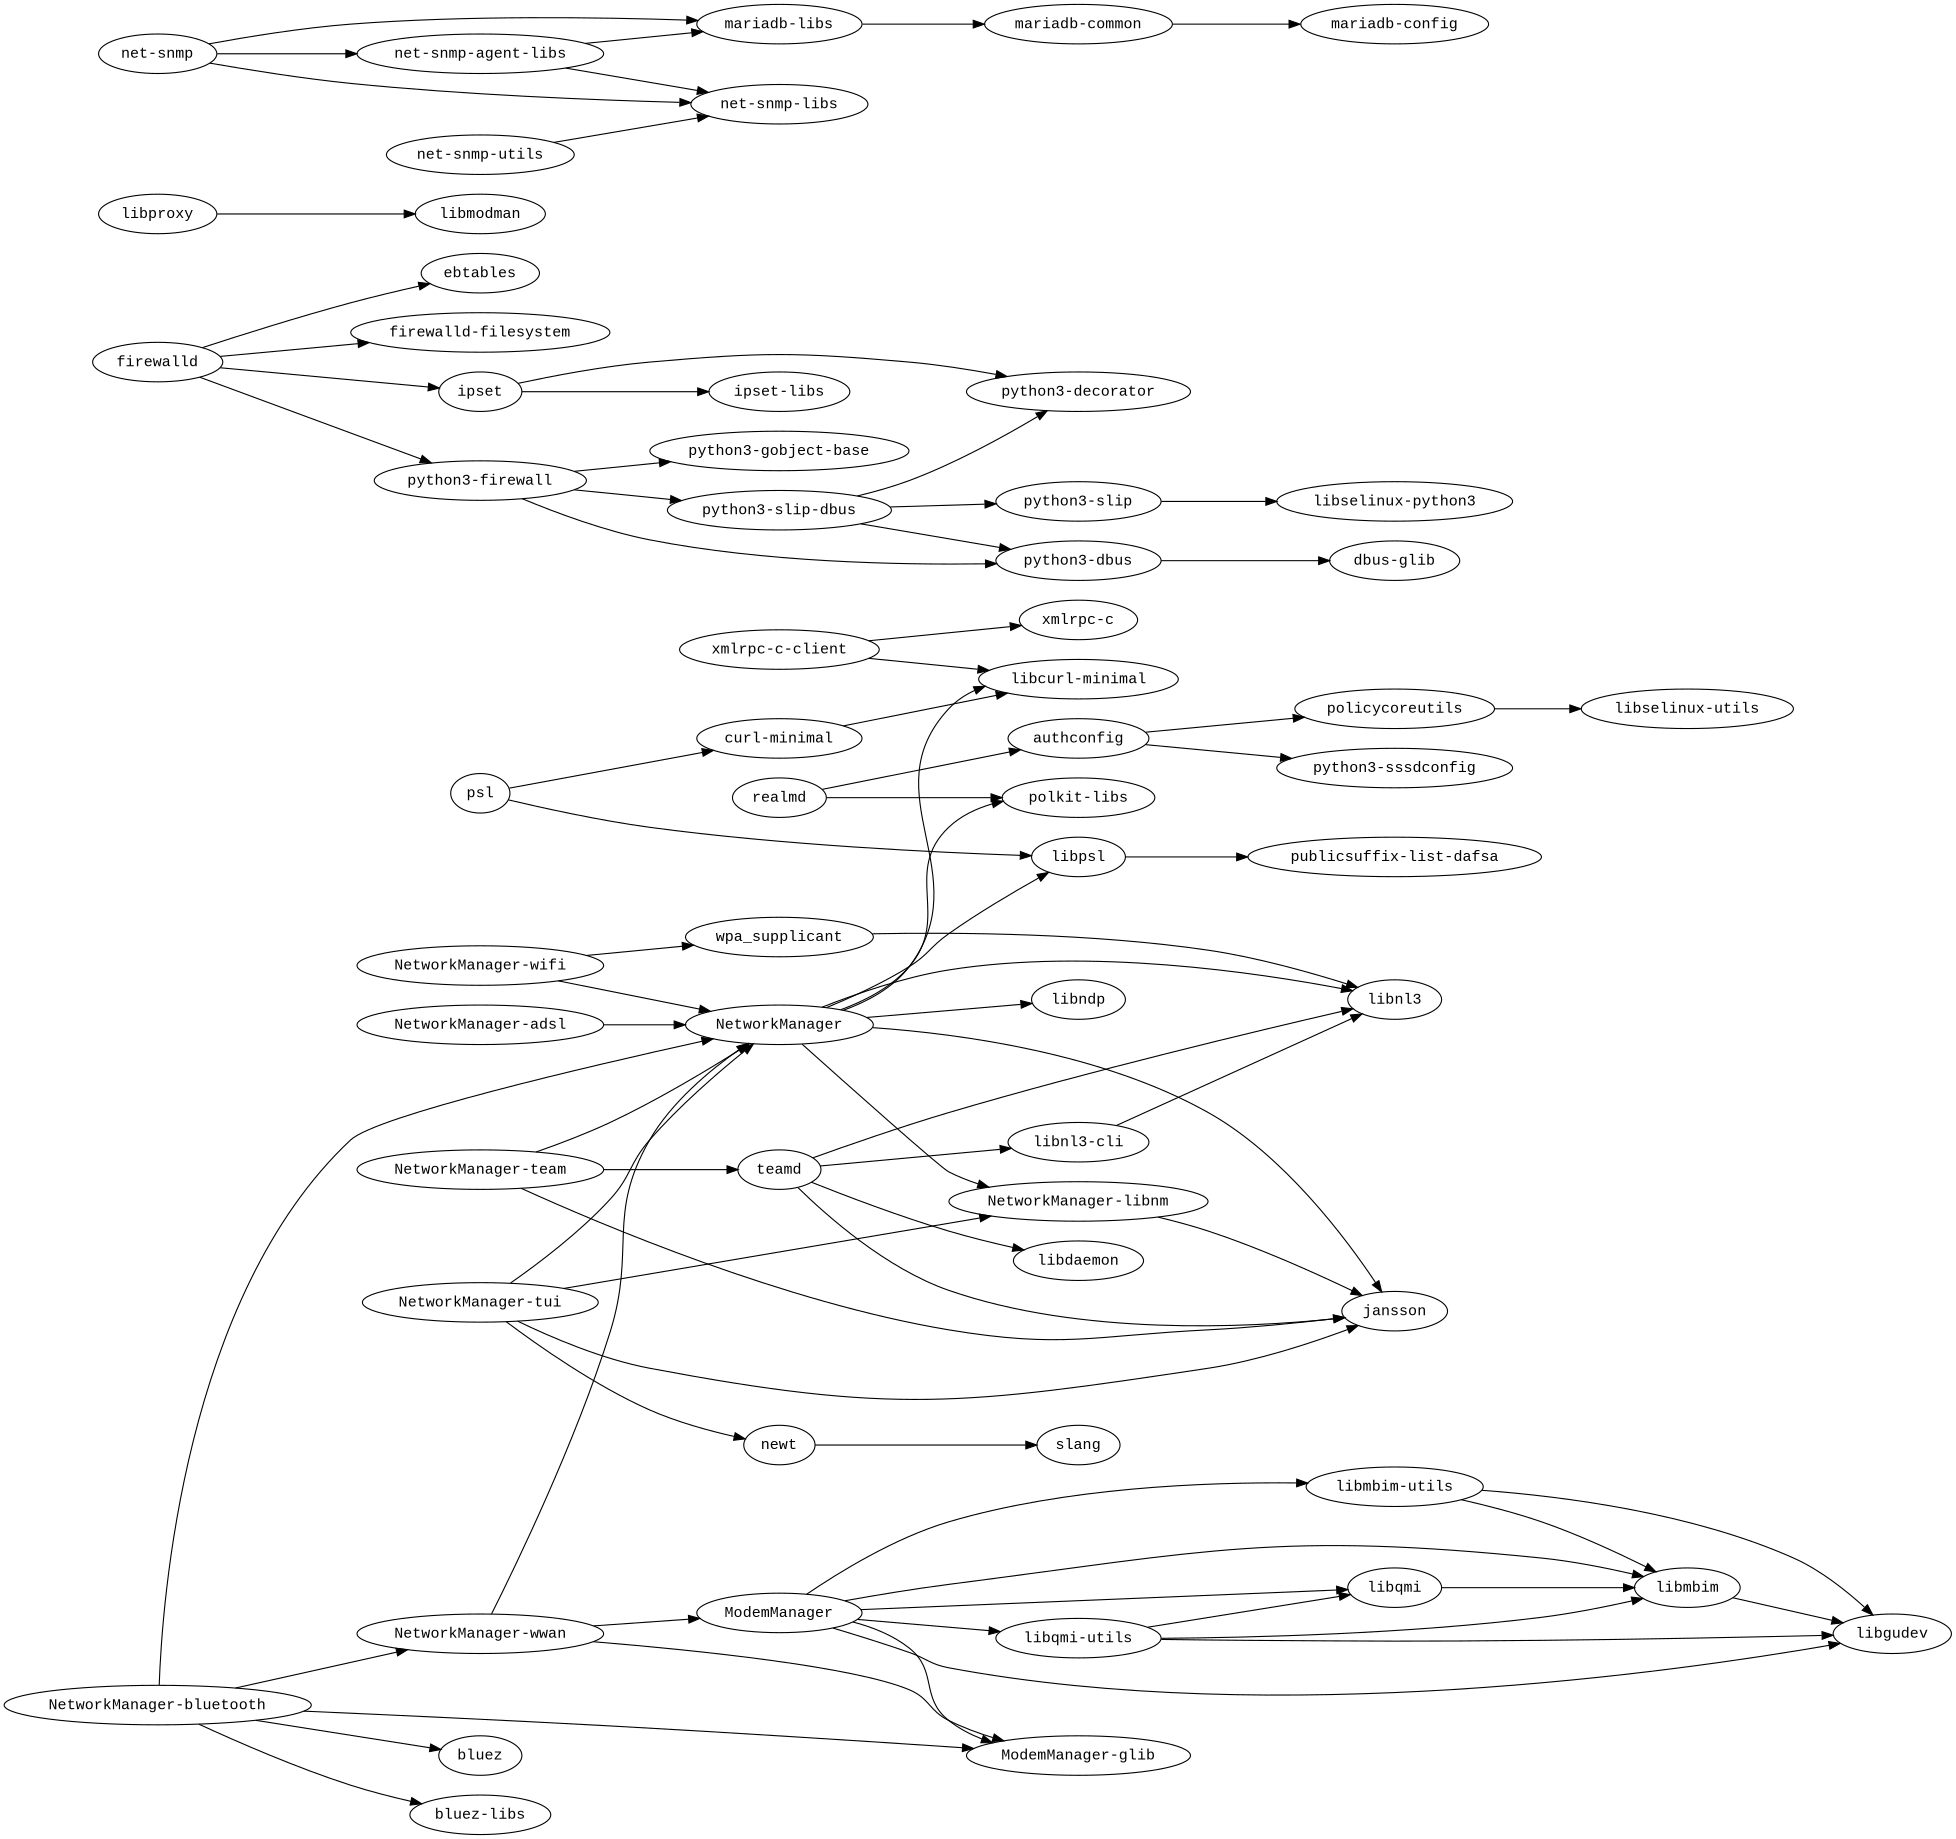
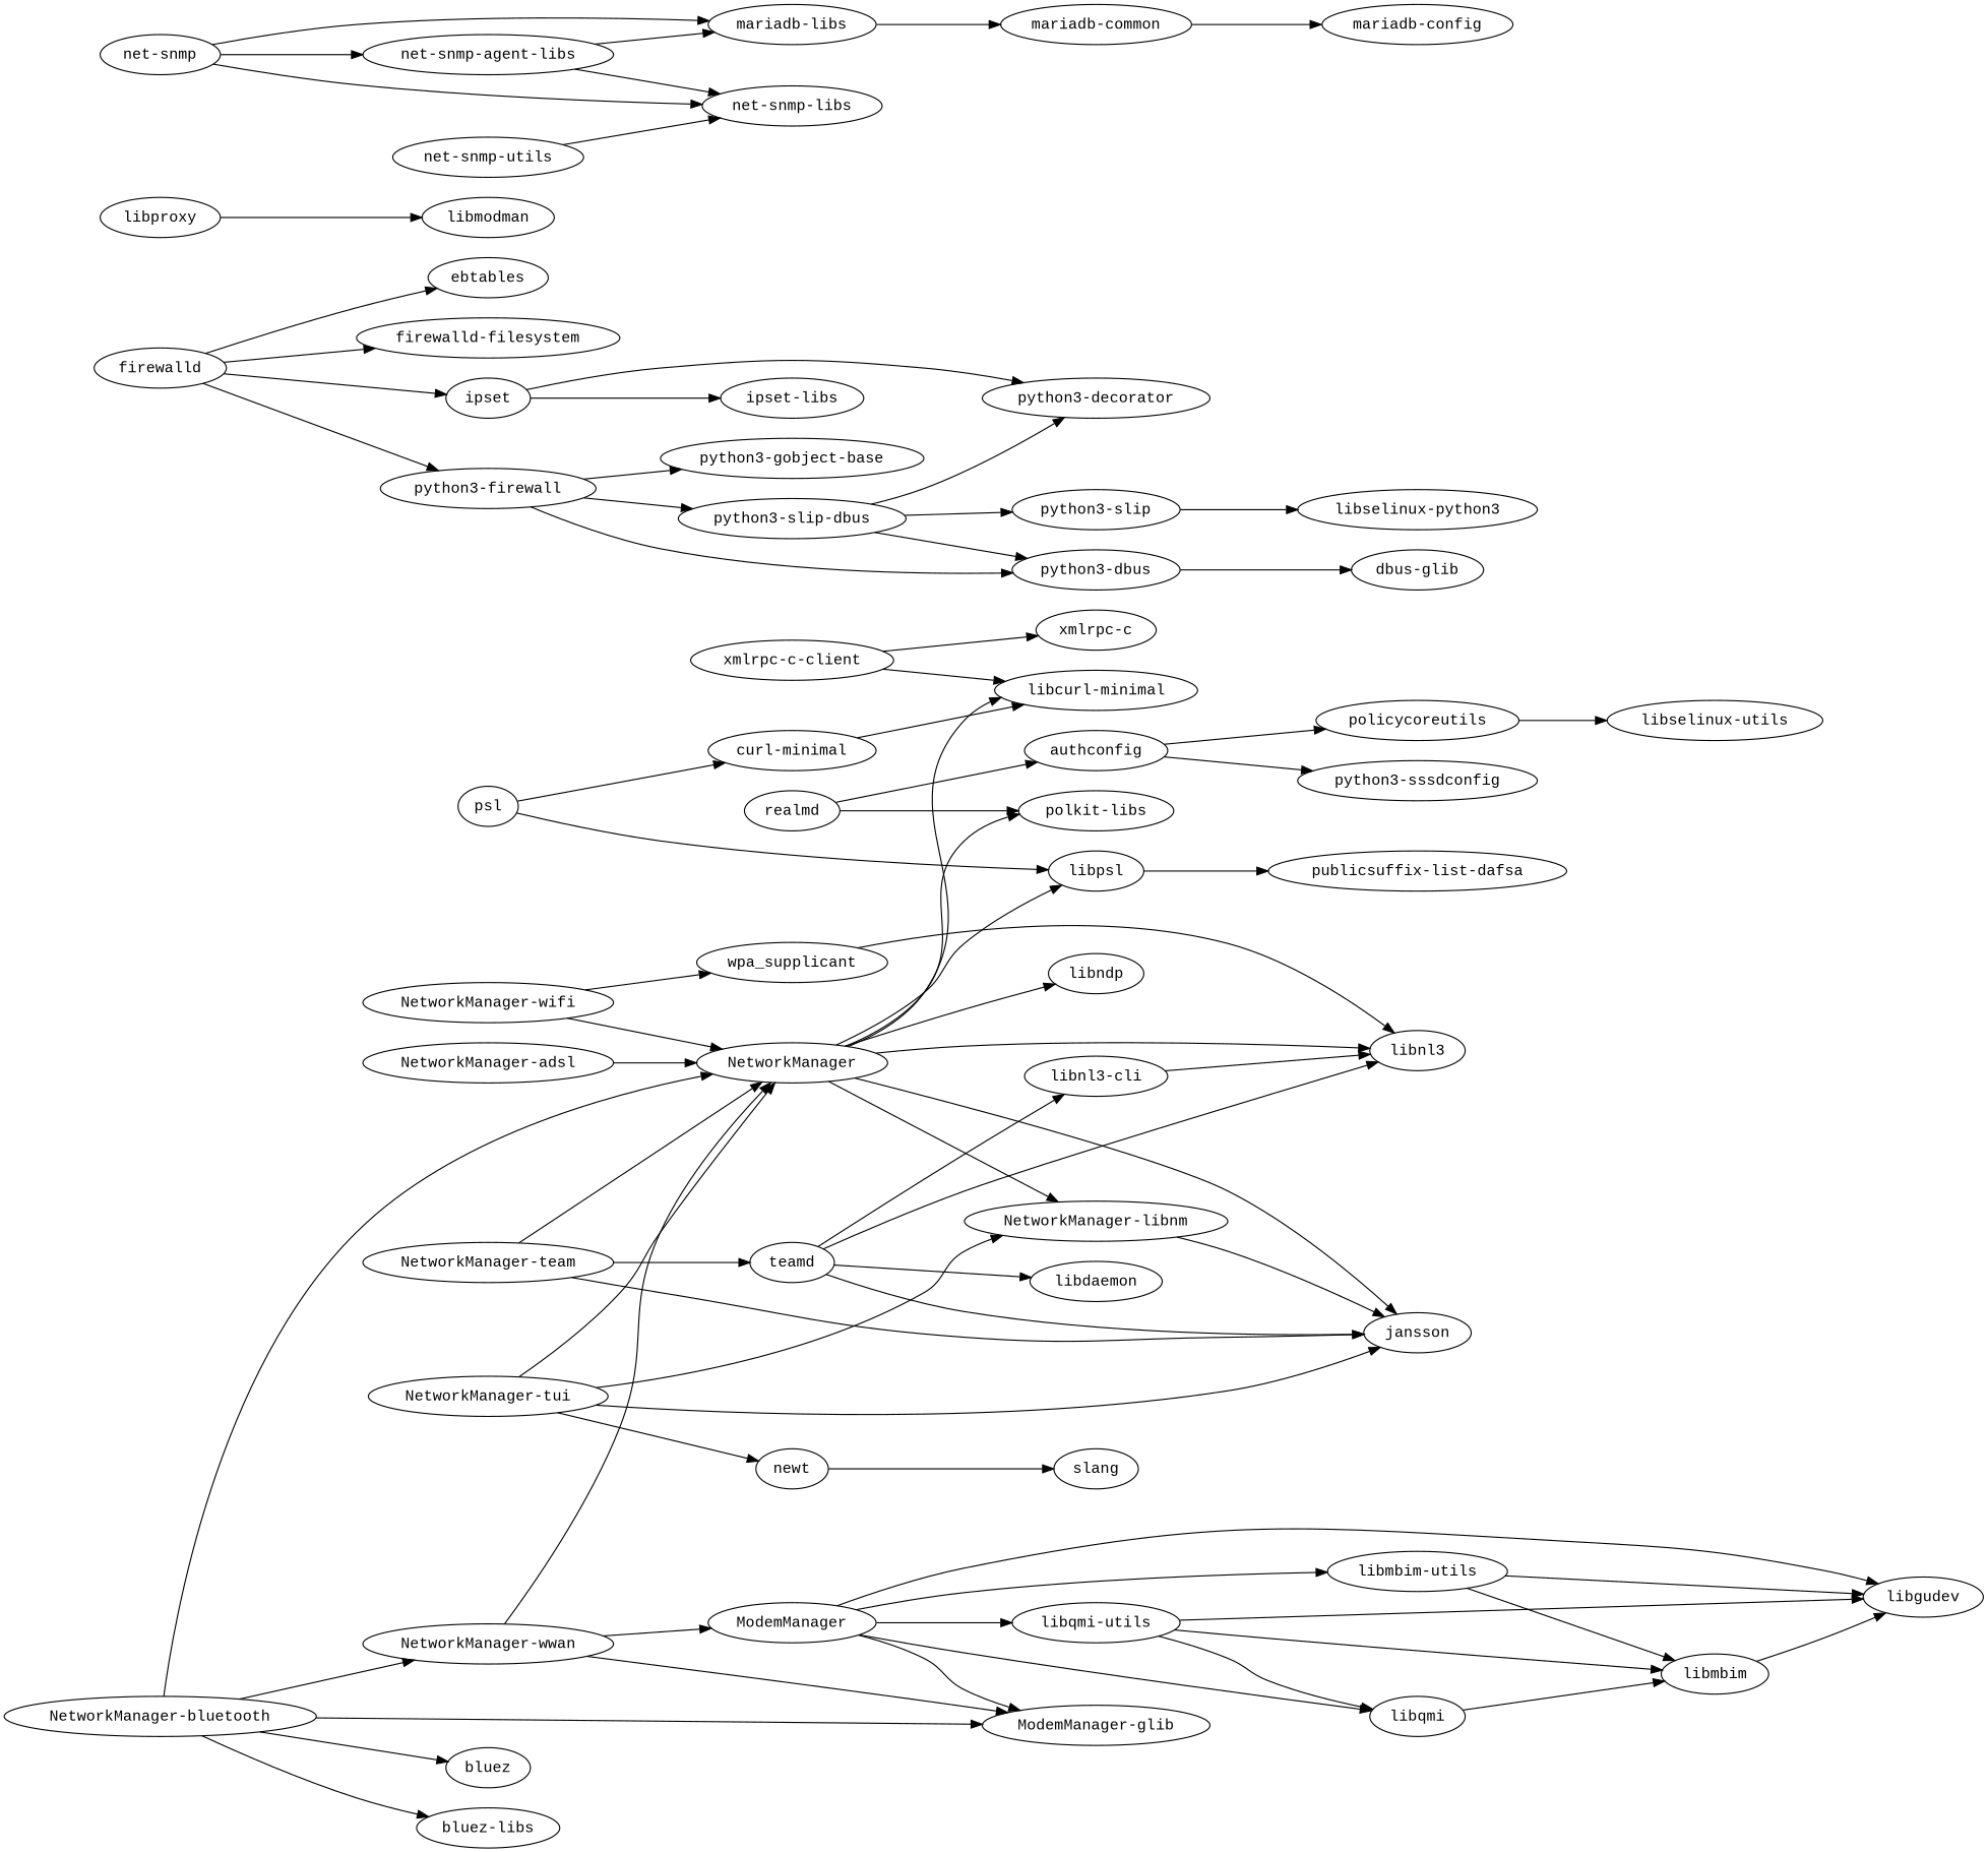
  strict digraph {
    fontname="Liberation Mono"
    rankdir=LR
    node [fontname="Liberation Mono"]
    edge [fontname="Liberation Mono"]
    authconfig
    policycoreutils
    "python3-sssdconfig"
    "libselinux-utils"
    "curl-minimal"
    "libcurl-minimal"
    firewalld
    ebtables
    "firewalld-filesystem"
    ipset
    "python3-firewall"
    "ipset-libs"
    "python3-decorator"
    "python3-dbus"
    "python3-gobject-base"
    "python3-slip-dbus"
    "dbus-glib"
    "python3-slip"
    libmbim
    libgudev
    "libmbim-utils"
    "libnl3-cli"
    libnl3
    libproxy
    libmodman
    libpsl
    "publicsuffix-list-dafsa"
    libqmi
    "libqmi-utils"
    "mariadb-common"
    "mariadb-config"
    "mariadb-libs"
    ModemManager
    "ModemManager-glib"
    "net-snmp-agent-libs"
    "net-snmp-libs"
    "net-snmp"
    "net-snmp-utils"
    "NetworkManager-adsl"
    NetworkManager
    jansson
    libndp
    "NetworkManager-libnm"
    "polkit-libs"
    "NetworkManager-bluetooth"
    bluez
    "bluez-libs"
    "NetworkManager-wwan"
    "NetworkManager-team"
    teamd
    libdaemon
    "NetworkManager-tui"
    newt
    slang
    "NetworkManager-wifi"
    wpa_supplicant
    psl
    "libselinux-python3"
    realmd
    "xmlrpc-c-client"
    "xmlrpc-c"
    authconfig -> policycoreutils
    authconfig -> "python3-sssdconfig"
    policycoreutils -> "libselinux-utils"
    "curl-minimal" -> "libcurl-minimal"
    firewalld -> ebtables
    firewalld -> "firewalld-filesystem"
    firewalld -> ipset
    firewalld -> "python3-firewall"
    ipset -> "ipset-libs"
    ipset -> "python3-decorator"
    "python3-firewall" -> "python3-dbus"
    "python3-firewall" -> "python3-gobject-base"
    "python3-firewall" -> "python3-slip-dbus"
    "python3-dbus" -> "dbus-glib"
    "python3-slip-dbus" -> "python3-decorator"
    "python3-slip-dbus" -> "python3-dbus"
    "python3-slip-dbus" -> "python3-slip"
    "python3-slip" -> "libselinux-python3"
    libmbim -> libgudev
    "libmbim-utils" -> libmbim
    "libmbim-utils" -> libgudev
    "libnl3-cli" -> libnl3
    libproxy -> libmodman
    libpsl -> "publicsuffix-list-dafsa"
    libqmi -> libmbim
    "libqmi-utils" -> libmbim
    "libqmi-utils" -> libgudev
    "libqmi-utils" -> libqmi
    "mariadb-common" -> "mariadb-config"
    "mariadb-libs" -> "mariadb-common"
-   ModemManager -> libmbim
    ModemManager -> libgudev
    ModemManager -> "libmbim-utils"
    ModemManager -> libqmi
    ModemManager -> "libqmi-utils"
    ModemManager -> "ModemManager-glib"
    "net-snmp-agent-libs" -> "mariadb-libs"
    "net-snmp-agent-libs" -> "net-snmp-libs"
    "net-snmp" -> "mariadb-libs"
    "net-snmp" -> "net-snmp-agent-libs"
    "net-snmp" -> "net-snmp-libs"
    "net-snmp-utils" -> "net-snmp-libs"
    "NetworkManager-adsl" -> NetworkManager
    NetworkManager -> "libcurl-minimal"
    NetworkManager -> libnl3
    NetworkManager -> libpsl
    NetworkManager -> jansson
    NetworkManager -> libndp
    NetworkManager -> "NetworkManager-libnm"
    NetworkManager -> "polkit-libs"
    "NetworkManager-libnm" -> jansson
    "NetworkManager-bluetooth" -> "ModemManager-glib"
    "NetworkManager-bluetooth" -> NetworkManager
    "NetworkManager-bluetooth" -> bluez
    "NetworkManager-bluetooth" -> "bluez-libs"
    "NetworkManager-bluetooth" -> "NetworkManager-wwan"
    "NetworkManager-wwan" -> ModemManager
    "NetworkManager-wwan" -> "ModemManager-glib"
    "NetworkManager-wwan" -> NetworkManager
    "NetworkManager-team" -> NetworkManager
    "NetworkManager-team" -> jansson
    "NetworkManager-team" -> teamd
    teamd -> "libnl3-cli"
    teamd -> libnl3
    teamd -> jansson
    teamd -> libdaemon
    "NetworkManager-tui" -> NetworkManager
    "NetworkManager-tui" -> jansson
    "NetworkManager-tui" -> "NetworkManager-libnm"
    "NetworkManager-tui" -> newt
    newt -> slang
    "NetworkManager-wifi" -> NetworkManager
    "NetworkManager-wifi" -> wpa_supplicant
    wpa_supplicant -> libnl3
    psl -> "curl-minimal"
    psl -> libpsl
    realmd -> authconfig
    realmd -> "polkit-libs"
    "xmlrpc-c-client" -> "libcurl-minimal"
    "xmlrpc-c-client" -> "xmlrpc-c"
  }
